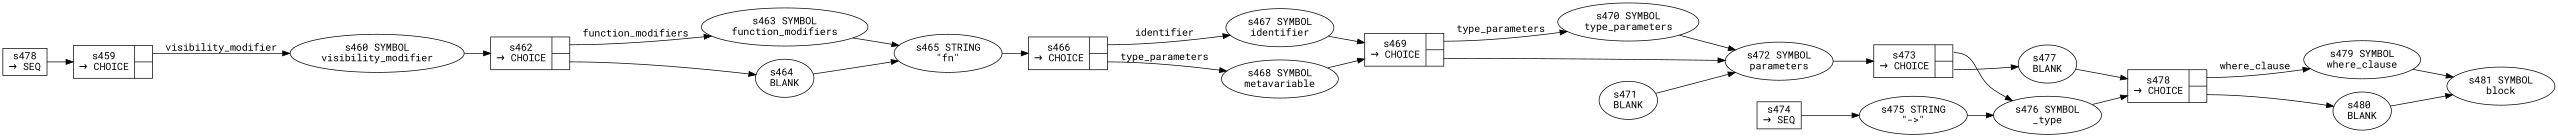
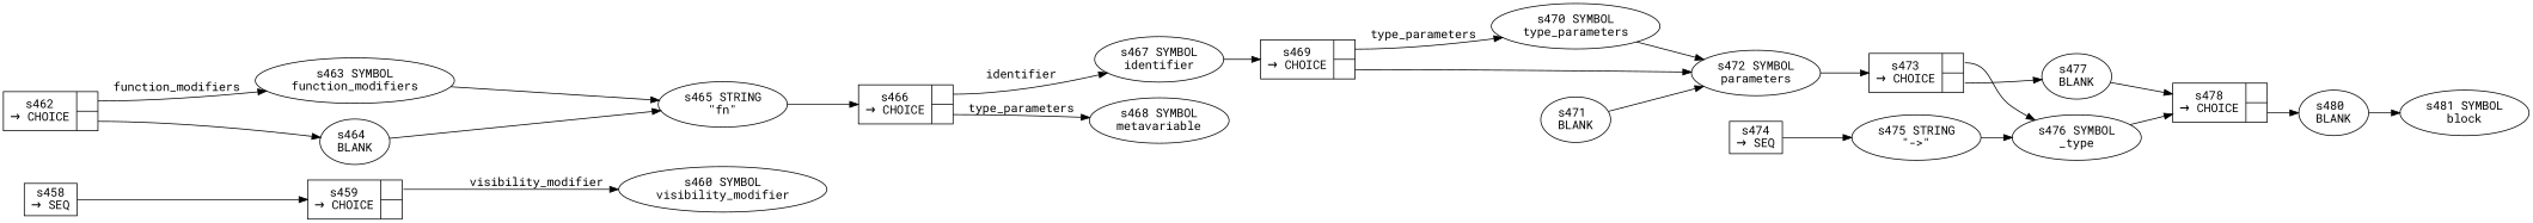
  digraph {
    fontname="Roboto Mono"
    rankdir=LR
    node [fontname="Roboto Mono"]
    edge [fontname="Roboto Mono"]
-   n1 [fixedsize=false label="s478\n&rarr; SEQ" peripheries=1 shape=record]
+   n1 [fixedsize=false label="s458\n&rarr; SEQ" peripheries=1 shape=record]
    n2 [fixedsize=false label="{s459\n&rarr; CHOICE|{<p0>|<p1>}}" peripheries=1 shape=record]
    n3 [label="s460 SYMBOL\nvisibility_modifier"]
    n4 [fixedsize=false label="{s462\n&rarr; CHOICE|{<p0>|<p1>}}" peripheries=1 shape=record]
    n5 [label="s463 SYMBOL\nfunction_modifiers"]
    n6 [label="s464 \nBLANK"]
    n7 [label="s465 STRING\n\"fn\""]
    n8 [fixedsize=false label="{s466\n&rarr; CHOICE|{<p0>|<p1>}}" peripheries=1 shape=record]
    n9 [label="s467 SYMBOL\nidentifier"]
    n10 [label="s468 SYMBOL\nmetavariable"]
    n11 [fixedsize=false label="{s469\n&rarr; CHOICE|{<p0>|<p1>}}" peripheries=1 shape=record]
    n12 [label="s470 SYMBOL\ntype_parameters"]
    n13 [label="s472 SYMBOL\nparameters"]
    n14 [label="s471 \nBLANK"]
    n15 [fixedsize=false label="{s473\n&rarr; CHOICE|{<p0>|<p1>}}" peripheries=1 shape=record]
    n16 [label="s477 \nBLANK"]
    n17 [label="s476 SYMBOL\n_type"]
    n18 [fixedsize=false label="s474\n&rarr; SEQ" peripheries=1 shape=record]
    n19 [label="s475 STRING\n\"->\""]
    n20 [fixedsize=false label="{s478\n&rarr; CHOICE|{<p0>|<p1>}}" peripheries=1 shape=record]
-   n21 [label="s479 SYMBOL\nwhere_clause"]
    n22 [label="s480 \nBLANK"]
    n23 [label="s481 SYMBOL\nblock"]
    n1 -> n2
    n2 -> n3 [label=visibility_modifier tailport=p0]
-   n3 -> n4
    n4 -> n5 [label=function_modifiers tailport=p0]
    n4 -> n6 [tailport=p1]
    n5 -> n7
    n6 -> n7
    n7 -> n8
    n8 -> n9 [label=identifier tailport=p0]
    n8 -> n10 [label=type_parameters tailport=p1]
    n9 -> n11
-   n10 -> n11
    n11 -> n12 [label=type_parameters tailport=p0]
    n11 -> n13 [tailport=p1]
    n12 -> n13
    n13 -> n15
    n14 -> n13
    n15 -> n16 [tailport=p1]
    n15 -> n17 [tailport=p0]
    n16 -> n20
    n17 -> n20
    n18 -> n19
    n19 -> n17
-   n20 -> n21 [label=where_clause tailport=p0]
    n20 -> n22 [tailport=p1]
-   n21 -> n23
    n22 -> n23
  }
